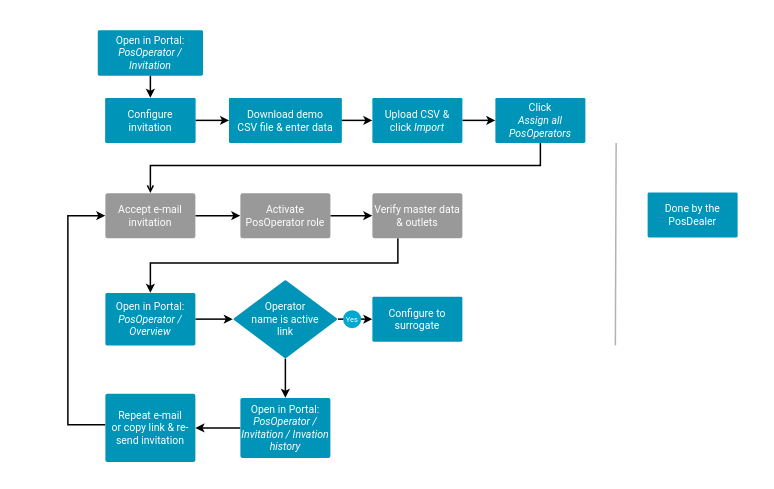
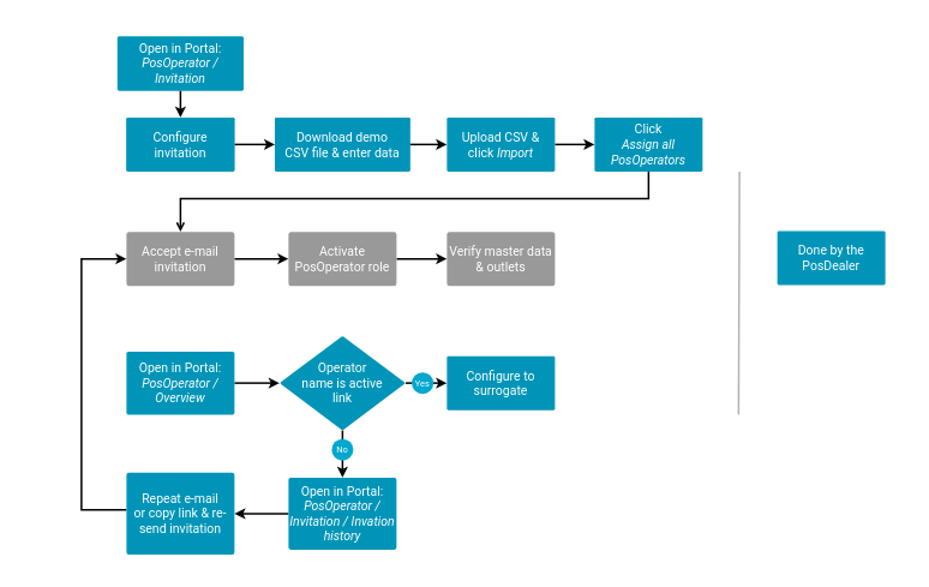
  <mxCell id="0" />
  <mxCell id="1" parent="0" />
  <mxCell id="2" value="" style="rounded=0;whiteSpace=wrap;html=1;strokeColor=none;" parent="1" vertex="1"><mxGeometry x="20" width="990" height="610" as="geometry" y="20" /></mxCell>
  <mxCell id="3" style="edgeStyle=orthogonalEdgeStyle;rounded=0;orthogonalLoop=1;jettySize=auto;html=1;exitX=0.5;exitY=1;exitDx=0;exitDy=0;strokeWidth=2;" parent="1" source="4" target="20" edge="1"><mxGeometry relative="1" as="geometry" /></mxCell>
  <mxCell id="4" value="&lt;font style=&quot;font-size: 14px;&quot;&gt;Open in Portal:&lt;br&gt;&lt;i&gt;PosOperator / Invitation&lt;/i&gt;&lt;/font&gt;" style="whiteSpace=wrap;html=1;rounded=1;fontFamily=Roboto;fontSize=15;fontColor=#FFFFFF;strokeColor=none;fillColor=#0095B8;strokeWidth=2;arcSize=3;imageHeight=24;" parent="1" vertex="1"><mxGeometry x="130" y="40" width="140" height="60" as="geometry" /></mxCell>
  <mxCell id="5" value="Add PosOperators (manually or via CSV)" style="whiteSpace=wrap;html=1;rounded=1;fontFamily=Roboto;fontSize=15;fontColor=#FFFFFF;strokeColor=none;fillColor=#0095B8;strokeWidth=2;arcSize=3;" parent="1" vertex="1"><mxGeometry x="305" y="130" width="150" height="60" as="geometry" /></mxCell>
  <mxCell id="6" style="edgeStyle=orthogonalEdgeStyle;rounded=0;orthogonalLoop=1;jettySize=auto;html=1;strokeWidth=2;endArrow=open;" edge="1" parent="1" source="7" target="9"><mxGeometry relative="1" as="geometry"><Array as="points"><mxPoint x="720" y="220" /><mxPoint x="200" y="220" /></Array></mxGeometry></mxCell>
  <mxCell id="7" value="Click&lt;br style=&quot;font-size: 14px;&quot;&gt;&lt;i style=&quot;font-size: 14px;&quot;&gt;Assign all PosOperators&lt;/i&gt;" style="whiteSpace=wrap;html=1;rounded=1;fontFamily=Roboto;fontSize=14;fontColor=#FFFFFF;strokeColor=none;fillColor=#0095B8;strokeWidth=2;arcSize=3;" parent="1" vertex="1"><mxGeometry x="660" y="130" width="120" height="60" as="geometry" /></mxCell>
  <mxCell id="8" value="" style="edgeStyle=orthogonalEdgeStyle;rounded=0;orthogonalLoop=1;jettySize=auto;html=1;strokeWidth=2;" parent="1" source="9" target="11" edge="1"><mxGeometry relative="1" as="geometry" /></mxCell>
  <mxCell id="9" value="&lt;span style=&quot;font-weight: normal; font-size: 14px;&quot;&gt;Accept e-mail invitation&lt;/span&gt;" style="whiteSpace=wrap;html=1;rounded=1;fontFamily=Roboto;fontSize=14;fontColor=#FFFFFF;fontStyle=1;strokeColor=none;strokeWidth=2;arcSize=5;fillColor=#999999;" parent="1" vertex="1"><mxGeometry x="140" y="257" width="120" height="60" as="geometry" /></mxCell>
  <mxCell id="10" value="" style="edgeStyle=orthogonalEdgeStyle;rounded=0;orthogonalLoop=1;jettySize=auto;html=1;strokeWidth=2;" parent="1" source="11" target="13" edge="1"><mxGeometry relative="1" as="geometry" /></mxCell>
  <mxCell id="11" value="&lt;span style=&quot;font-weight: normal; font-size: 14px;&quot;&gt;Activate PosOperator role&lt;/span&gt;" style="whiteSpace=wrap;html=1;rounded=1;fontFamily=Roboto;fontSize=14;fontColor=#FFFFFF;fontStyle=1;strokeColor=none;strokeWidth=2;fillColor=#999999;arcSize=5;" parent="1" vertex="1"><mxGeometry x="320" y="257" width="120" height="60" as="geometry" /></mxCell>
- <mxCell id="12" style="edgeStyle=orthogonalEdgeStyle;rounded=0;orthogonalLoop=1;jettySize=auto;html=1;strokeWidth=2;" parent="1" source="13" target="18" edge="1"><mxGeometry relative="1" as="geometry"><Array as="points"><mxPoint x="530" y="350" /><mxPoint x="200" y="350" /></Array></mxGeometry></mxCell>
  <mxCell id="13" value="&lt;span style=&quot;font-weight: normal; font-size: 14px;&quot;&gt;Verify master data &amp;amp; outlets&lt;/span&gt;" style="whiteSpace=wrap;html=1;rounded=1;fontFamily=Roboto;fontSize=14;fontColor=#FFFFFF;fontStyle=1;strokeColor=none;strokeWidth=2;fillColor=#999999;arcSize=5;" parent="1" vertex="1"><mxGeometry x="496" y="257" width="120" height="60" as="geometry" /></mxCell>
  <mxCell id="14" value="" style="edgeStyle=orthogonalEdgeStyle;rounded=0;orthogonalLoop=1;jettySize=auto;html=1;fontFamily=Roboto;fontSource=https%3A%2F%2Ffonts.googleapis.com%2Fcss%3Ffamily%3DRoboto;fontSize=10;fontColor=#FFFFFF;strokeWidth=2;" parent="1" source="16" target="25" edge="1"><mxGeometry relative="1" as="geometry" /></mxCell>
  <mxCell id="15" value="" style="edgeStyle=orthogonalEdgeStyle;rounded=0;orthogonalLoop=1;jettySize=auto;html=1;fontFamily=Roboto;fontSource=https%3A%2F%2Ffonts.googleapis.com%2Fcss%3Ffamily%3DRoboto;fontSize=10;fontColor=#FFFFFF;strokeWidth=2;" parent="1" source="16" target="23" edge="1"><mxGeometry relative="1" as="geometry" /></mxCell>
  <mxCell id="16" value="&lt;font style=&quot;font-size: 14px;&quot;&gt;Operator &lt;br style=&quot;font-size: 14px;&quot;&gt;name is active &lt;br style=&quot;font-size: 14px;&quot;&gt;link&lt;/font&gt;" style="rhombus;whiteSpace=wrap;html=1;rounded=1;fontFamily=Roboto;fontSize=14;fontColor=#FFFFFF;strokeColor=none;fillColor=#0095B8;strokeWidth=2;arcSize=5;" parent="1" vertex="1"><mxGeometry x="310" y="372.5" width="140" height="105" as="geometry" /></mxCell>
  <mxCell id="17" value="" style="edgeStyle=orthogonalEdgeStyle;rounded=0;orthogonalLoop=1;jettySize=auto;html=1;fontFamily=Roboto;fontSource=https%3A%2F%2Ffonts.googleapis.com%2Fcss%3Ffamily%3DRoboto;fontSize=10;fontColor=#FFFFFF;strokeWidth=2;" parent="1" source="18" target="16" edge="1"><mxGeometry relative="1" as="geometry" /></mxCell>
  <mxCell id="18" value="Open in Portal:&lt;br style=&quot;font-size: 14px;&quot;&gt;&lt;i style=&quot;font-size: 14px;&quot;&gt;PosOperator / Overview&lt;/i&gt;" style="whiteSpace=wrap;html=1;rounded=1;fontFamily=Roboto;fontSize=14;fontColor=#FFFFFF;strokeColor=none;fillColor=#0095B8;strokeWidth=2;arcSize=3;" parent="1" vertex="1"><mxGeometry x="140" y="390" width="120" height="70" as="geometry" /></mxCell>
  <mxCell id="19" value="" style="edgeStyle=orthogonalEdgeStyle;rounded=0;orthogonalLoop=1;jettySize=auto;html=1;strokeWidth=2;" parent="1" source="20" target="5" edge="1"><mxGeometry relative="1" as="geometry" /></mxCell>
  <mxCell id="20" value="Configure invitation" style="whiteSpace=wrap;html=1;rounded=1;fontFamily=Roboto;fontSize=15;fontColor=#FFFFFF;strokeColor=none;fillColor=#0095B8;strokeWidth=2;arcSize=3;" parent="1" vertex="1"><mxGeometry x="140" y="130" width="120" height="60" as="geometry" /></mxCell>
  <mxCell id="21" value="&lt;font data-font-src=&quot;https://fonts.googleapis.com/css?family=Roboto&quot; style=&quot;font-size: 10px;&quot;&gt;Yes&lt;/font&gt;" style="ellipse;whiteSpace=wrap;html=1;aspect=fixed;rounded=0;fontFamily=Roboto;fontSource=https%3A%2F%2Ffonts.googleapis.com%2Fcss%3Ffamily%3DRoboto;fillColor=#00A7CE;strokeColor=none;fontColor=#FFFFFF;fontSize=10;" parent="1" vertex="1"><mxGeometry x="457" y="413" width="24" height="24" as="geometry" /></mxCell>
+ <mxCell id="22" value="No" style="ellipse;whiteSpace=wrap;html=1;aspect=fixed;rounded=0;fontFamily=Roboto;fontSource=https%3A%2F%2Ffonts.googleapis.com%2Fcss%3Ffamily%3DRoboto;fillColor=#00A7CE;strokeColor=none;fontColor=#FFFFFF;fontSize=10;" parent="1" vertex="1"><mxGeometry x="368" y="487" width="24" height="24" as="geometry" /></mxCell>
  <mxCell id="23" value="Configure to surrogate" style="whiteSpace=wrap;html=1;fontSize=14;fontFamily=Roboto;fillColor=#0095B8;strokeColor=none;fontColor=#FFFFFF;rounded=1;strokeWidth=2;arcSize=3;" parent="1" vertex="1"><mxGeometry x="496" y="395" width="120" height="60" as="geometry" /></mxCell>
  <mxCell id="24" value="" style="edgeStyle=orthogonalEdgeStyle;rounded=0;orthogonalLoop=1;jettySize=auto;html=1;fontFamily=Roboto;fontSource=https%3A%2F%2Ffonts.googleapis.com%2Fcss%3Ffamily%3DRoboto;fontSize=10;fontColor=#FFFFFF;strokeWidth=2;" parent="1" source="25" target="27" edge="1"><mxGeometry relative="1" as="geometry" /></mxCell>
  <mxCell id="25" value="Open in Portal:&lt;br style=&quot;font-size: 14px;&quot;&gt;&lt;i style=&quot;font-size: 14px;&quot;&gt;PosOperator / Invitation / Invation history&lt;/i&gt;" style="whiteSpace=wrap;html=1;rounded=1;fontFamily=Roboto;fontSize=14;fontColor=#FFFFFF;strokeColor=none;fillColor=#0095B8;strokeWidth=2;arcSize=3;" parent="1" vertex="1"><mxGeometry x="320" y="530" width="120" height="80" as="geometry" /></mxCell>
  <mxCell id="26" style="edgeStyle=orthogonalEdgeStyle;rounded=0;orthogonalLoop=1;jettySize=auto;html=1;fontFamily=Roboto;fontSource=https%3A%2F%2Ffonts.googleapis.com%2Fcss%3Ffamily%3DRoboto;fontSize=13;fontColor=#FFFFFF;strokeWidth=2;" parent="1" source="27" target="9" edge="1"><mxGeometry relative="1" as="geometry"><Array as="points"><mxPoint x="90" y="565.75" /><mxPoint x="90" y="287" /></Array></mxGeometry></mxCell>
  <mxCell id="27" value="Repeat e-mail&lt;br style=&quot;font-size: 14px;&quot;&gt;or copy link &amp;amp; re-send invitation" style="whiteSpace=wrap;html=1;rounded=1;fontFamily=Roboto;fontSize=14;fontColor=#FFFFFF;strokeColor=none;fillColor=#0095B8;strokeWidth=2;arcSize=3;" parent="1" vertex="1"><mxGeometry x="140" y="524.5" width="120" height="91" as="geometry" /></mxCell>
  <mxCell id="28" value="Done by the PosDealer" style="whiteSpace=wrap;html=1;fontSize=14;fontFamily=Roboto;fillColor=#0095B8;strokeColor=none;fontColor=#FFFFFF;rounded=1;strokeWidth=2;arcSize=3;" parent="1" vertex="1"><mxGeometry x="863" y="256" width="120" height="60" as="geometry" /></mxCell>
  <mxCell id="29" value="" style="endArrow=none;html=1;rounded=0;fontFamily=Roboto;fontSource=https%3A%2F%2Ffonts.googleapis.com%2Fcss%3Ffamily%3DRoboto;fontSize=13;fontColor=#FFFFFF;strokeWidth=2;textOpacity=50;opacity=30;" parent="1" edge="1"><mxGeometry width="50" height="50" relative="1" as="geometry"><mxPoint x="820" y="460" as="sourcePoint" /><mxPoint x="821" y="190.25" as="targetPoint" /></mxGeometry></mxCell>
  <mxCell id="30" value="&lt;font style=&quot;font-size: 14px;&quot;&gt;Open in Portal:&lt;br style=&quot;font-size: 14px;&quot;&gt;&lt;i style=&quot;font-size: 14px;&quot;&gt;PosOperator / Invitation&lt;/i&gt;&lt;/font&gt;" style="whiteSpace=wrap;html=1;rounded=1;fontFamily=Roboto;fontSize=14;fontColor=#FFFFFF;strokeColor=none;fillColor=#0095B8;strokeWidth=2;arcSize=3;imageHeight=24;" parent="1" vertex="1"><mxGeometry x="130" y="40" width="140" height="60" as="geometry" /></mxCell>
  <mxCell id="31" value="Configure invitation" style="whiteSpace=wrap;html=1;rounded=1;fontFamily=Roboto;fontSize=14;fontColor=#FFFFFF;strokeColor=none;fillColor=#0095B8;strokeWidth=2;arcSize=3;" parent="1" vertex="1"><mxGeometry x="140" y="130" width="120" height="60" as="geometry" /></mxCell>
  <mxCell id="32" value="" style="edgeStyle=orthogonalEdgeStyle;rounded=0;orthogonalLoop=1;jettySize=auto;html=1;strokeWidth=2;" edge="1" parent="1" source="33" target="35"><mxGeometry relative="1" as="geometry" /></mxCell>
  <mxCell id="33" value="Download demo &lt;br&gt;CSV file &amp;amp; enter data" style="whiteSpace=wrap;html=1;rounded=1;fontFamily=Roboto;fontSize=14;fontColor=#FFFFFF;strokeColor=none;fillColor=#0095B8;strokeWidth=2;arcSize=3;" parent="1" vertex="1"><mxGeometry x="305" y="130" width="150" height="60" as="geometry" /></mxCell>
  <mxCell id="34" value="" style="edgeStyle=orthogonalEdgeStyle;rounded=0;orthogonalLoop=1;jettySize=auto;html=1;strokeWidth=2;" edge="1" parent="1" source="35" target="7"><mxGeometry relative="1" as="geometry" /></mxCell>
  <mxCell id="35" value="Upload CSV &amp;amp;&lt;br&gt;click &lt;i&gt;Import&lt;/i&gt;" style="whiteSpace=wrap;html=1;rounded=1;fontFamily=Roboto;fontSize=14;fontColor=#FFFFFF;strokeColor=none;fillColor=#0095B8;strokeWidth=2;arcSize=3;" vertex="1" parent="1"><mxGeometry x="496" y="130" width="120" height="60" as="geometry" /></mxCell>
